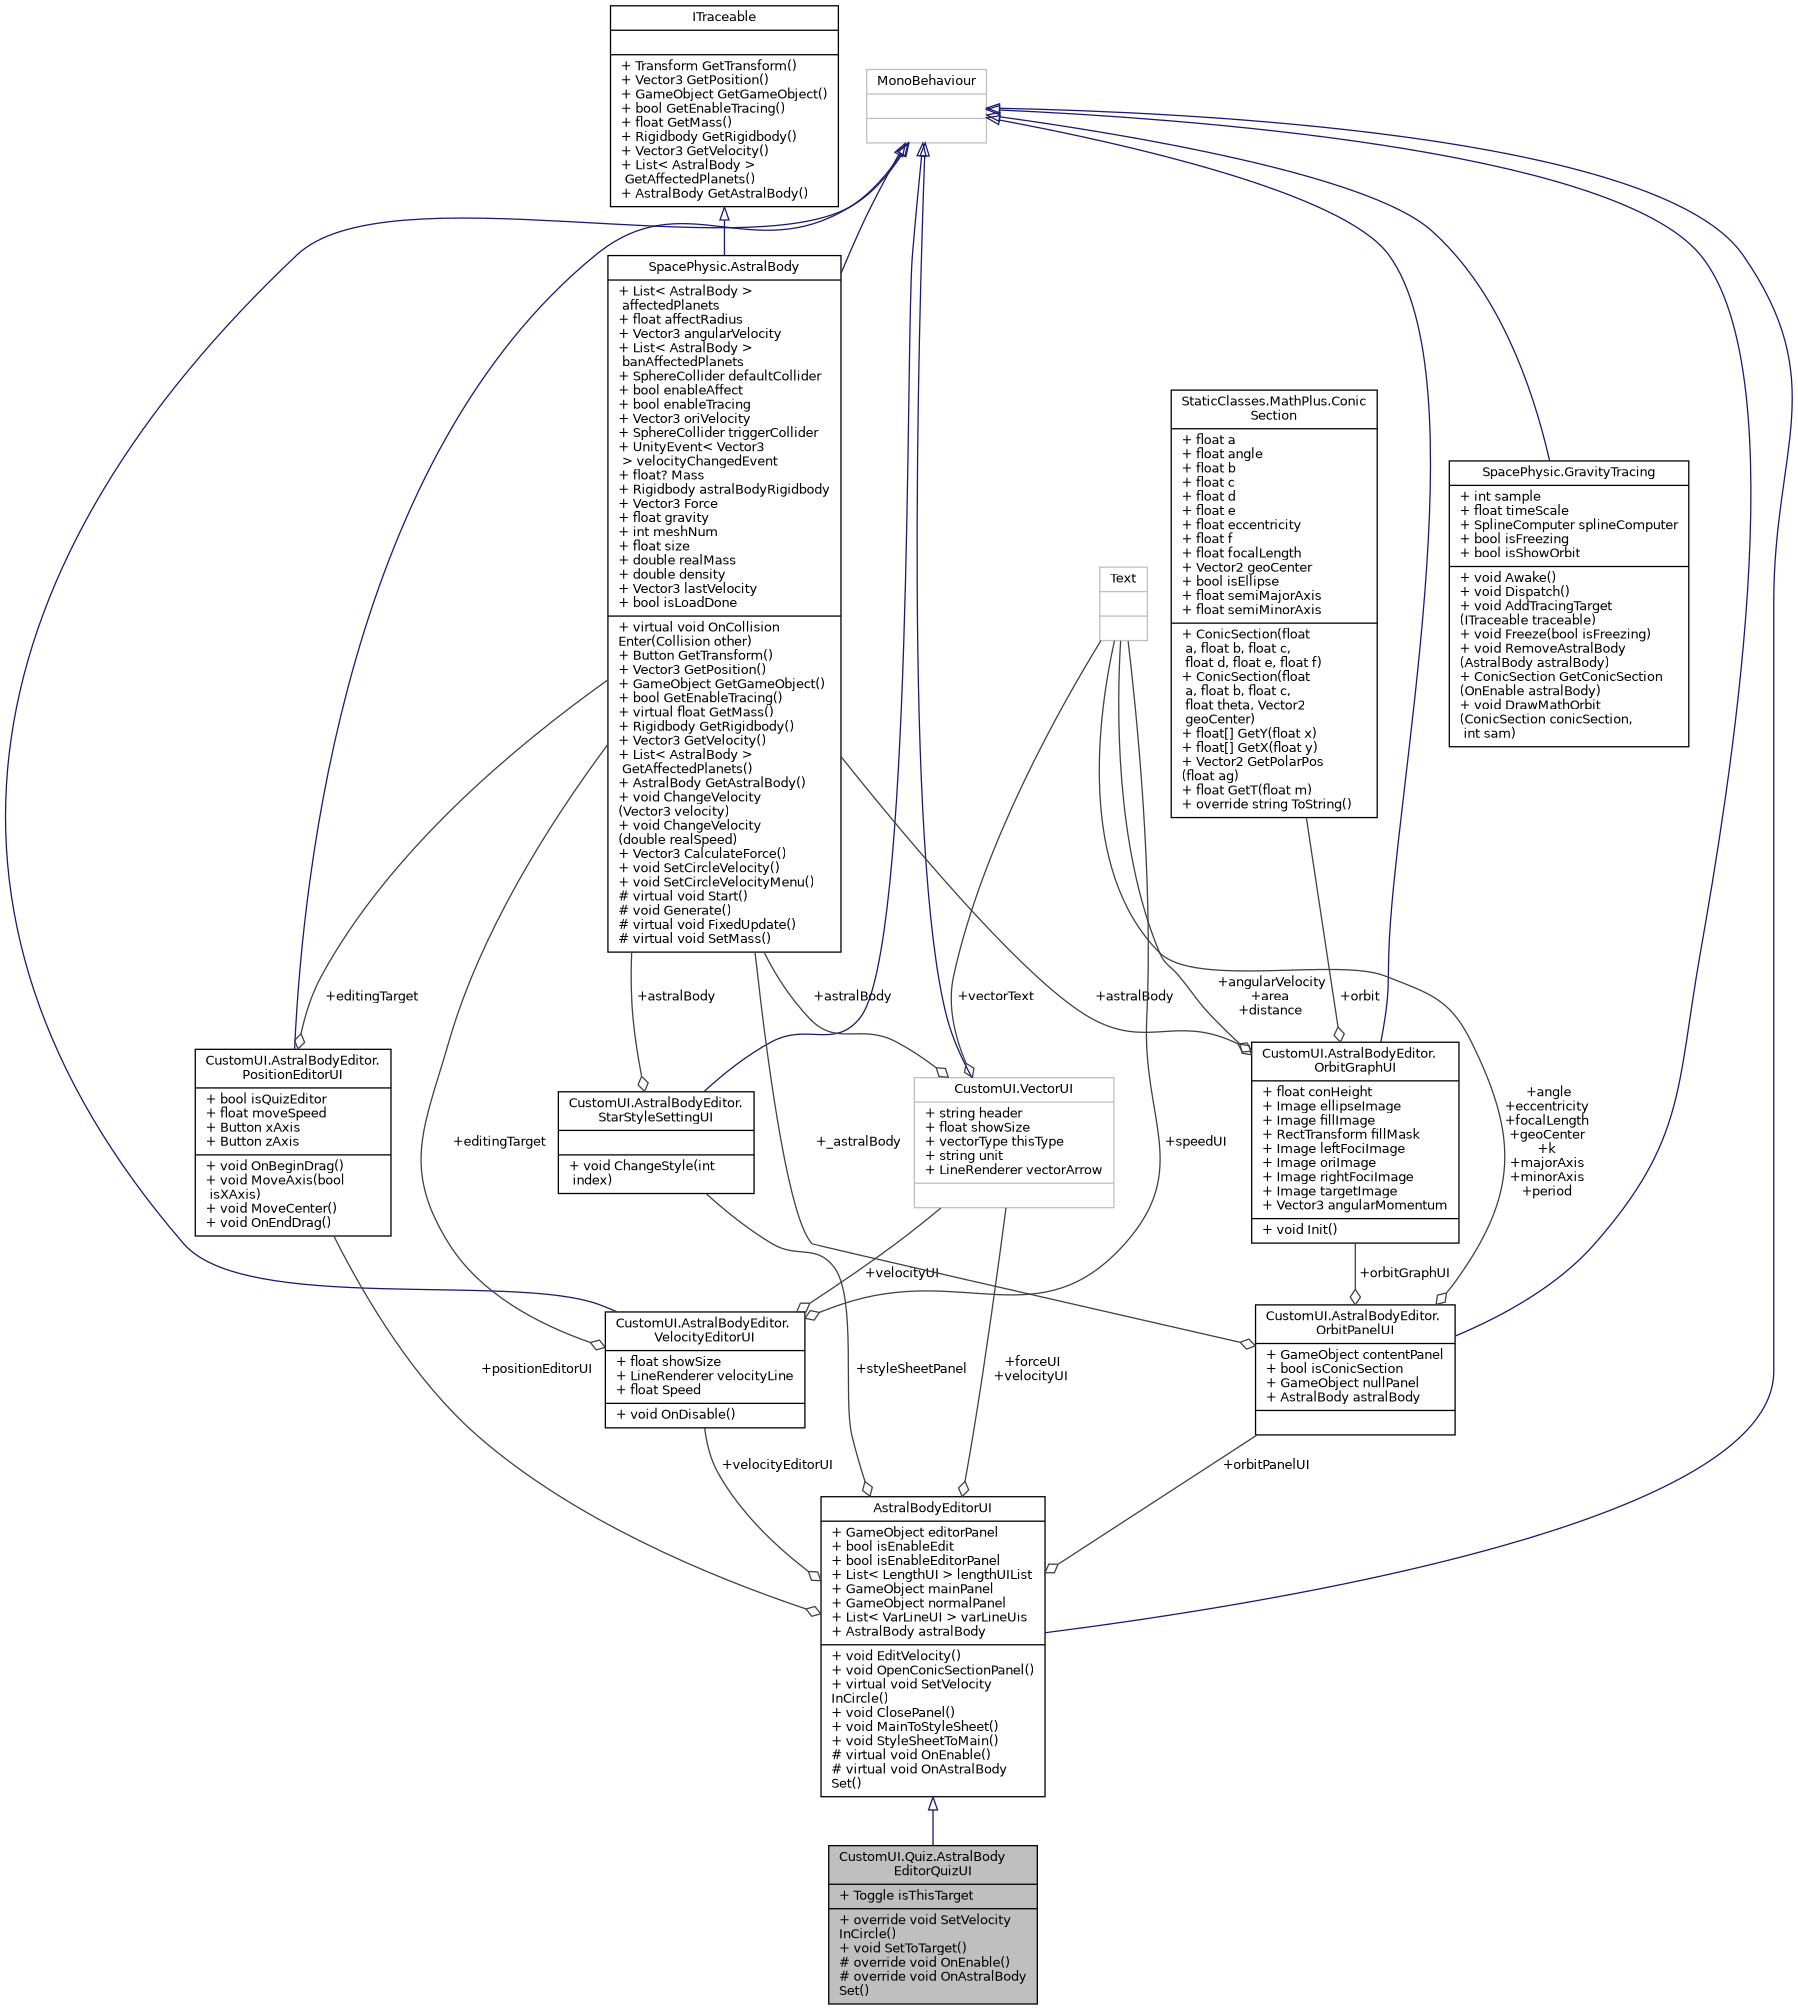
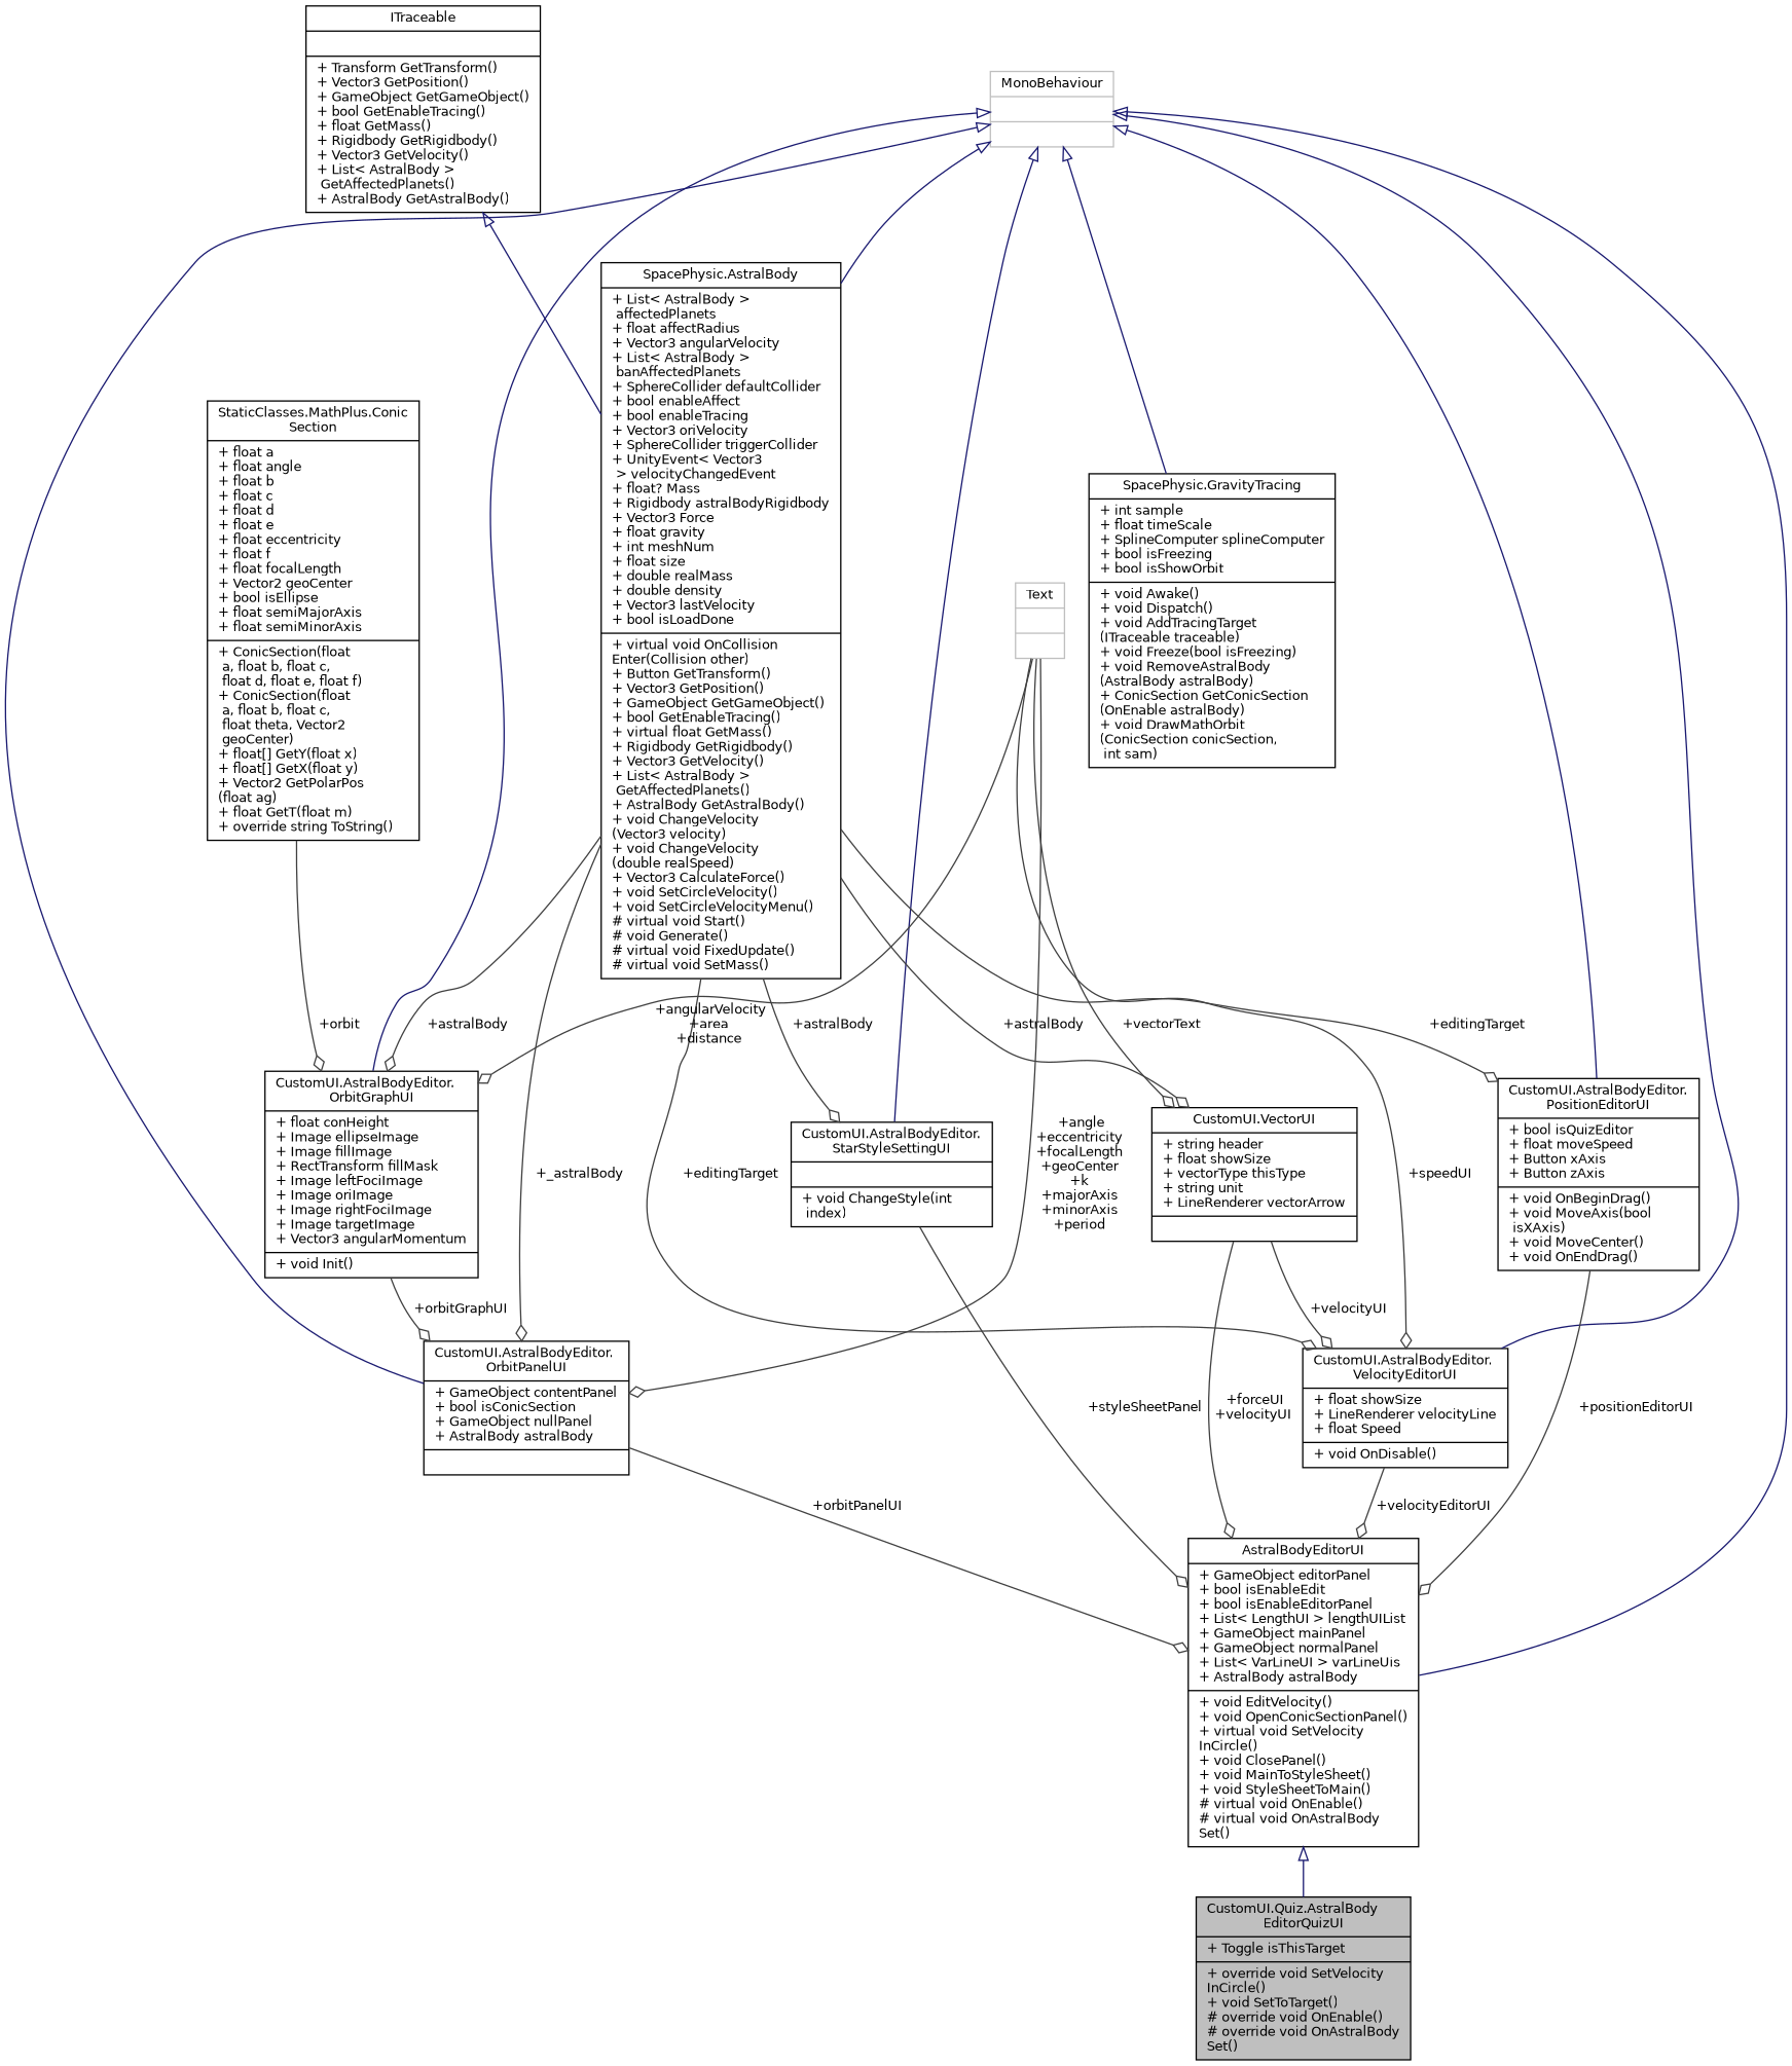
  digraph {
    node [color=black fillcolor=white fontname=Helvetica fontsize=10 shape=record style=filled]
    edge [color=grey25 fontname=Helvetica fontsize=10 labelfontname=Helvetica labelfontsize=10 style=solid arrowhead=odiamond]
    n1 [fillcolor=grey75 fontcolor=black height=0.2 label="{CustomUI.Quiz.AstralBody\lEditorQuizUI\n|+ Toggle isThisTarget\l|+ override void SetVelocity\lInCircle()\l+ void SetToTarget()\l# override void OnEnable()\l# override void OnAstralBody\lSet()\l}" width=0.4]
    n2 [height=0.2 label="{AstralBodyEditorUI\n|+ GameObject editorPanel\l+ bool isEnableEdit\l+ bool isEnableEditorPanel\l+ List\< LengthUI \> lengthUIList\l+ GameObject mainPanel\l+ GameObject normalPanel\l+ List\< VarLineUI \> varLineUis\l+ AstralBody astralBody\l|+ void EditVelocity()\l+ void OpenConicSectionPanel()\l+ virtual void SetVelocity\lInCircle()\l+ void ClosePanel()\l+ void MainToStyleSheet()\l+ void StyleSheetToMain()\l# virtual void OnEnable()\l# virtual void OnAstralBody\lSet()\l}" width=0.4]
    n3 [color=grey75 height=0.2 label="{MonoBehaviour\n||}" width=0.4]
-   n4 [color=grey75 height=0.2 label="{CustomUI.VectorUI\n|+ string header\l+ float showSize\l+ vectorType thisType\l+ string unit\l+ LineRenderer vectorArrow\l|}" width=0.4]
+   n4 [height=0.2 label="{CustomUI.VectorUI\n|+ string header\l+ float showSize\l+ vectorType thisType\l+ string unit\l+ LineRenderer vectorArrow\l|}" width=0.4]
    n5 [height=0.2 label="{SpacePhysic.AstralBody\n|+ List\< AstralBody \>\l affectedPlanets\l+ float affectRadius\l+ Vector3 angularVelocity\l+ List\< AstralBody \>\l banAffectedPlanets\l+ SphereCollider defaultCollider\l+ bool enableAffect\l+ bool enableTracing\l+ Vector3 oriVelocity\l+ SphereCollider triggerCollider\l+ UnityEvent\< Vector3\l \> velocityChangedEvent\l+ float? Mass\l+ Rigidbody astralBodyRigidbody\l+ Vector3 Force\l+ float gravity\l+ int meshNum\l+ float size\l+ double realMass\l+ double density\l+ Vector3 lastVelocity\l+ bool isLoadDone\l|+ virtual void OnCollision\lEnter(Collision other)\l+ Button GetTransform()\l+ Vector3 GetPosition()\l+ GameObject GetGameObject()\l+ bool GetEnableTracing()\l+ virtual float GetMass()\l+ Rigidbody GetRigidbody()\l+ Vector3 GetVelocity()\l+ List\< AstralBody \>\l GetAffectedPlanets()\l+ AstralBody GetAstralBody()\l+ void ChangeVelocity\l(Vector3 velocity)\l+ void ChangeVelocity\l(double realSpeed)\l+ Vector3 CalculateForce()\l+ void SetCircleVelocity()\l+ void SetCircleVelocityMenu()\l# virtual void Start()\l# void Generate()\l# virtual void FixedUpdate()\l# virtual void SetMass()\l}" width=0.4]
    n6 [height=0.2 label="{SpacePhysic.GravityTracing\n|+ int sample\l+ float timeScale\l+ SplineComputer splineComputer\l+ bool isFreezing\l+ bool isShowOrbit\l|+ void Awake()\l+ void Dispatch()\l+ void AddTracingTarget\l(ITraceable traceable)\l+ void Freeze(bool isFreezing)\l+ void RemoveAstralBody\l(AstralBody astralBody)\l+ ConicSection GetConicSection\l(OnEnable astralBody)\l+ void DrawMathOrbit\l(ConicSection conicSection,\l int sam)\l}" width=0.4]
    n7 [height=0.2 label="{CustomUI.AstralBodyEditor.\lOrbitPanelUI\n|+ GameObject contentPanel\l+ bool isConicSection\l+ GameObject nullPanel\l+ AstralBody astralBody\l|}" width=0.4]
    n8 [height=0.2 label="{CustomUI.AstralBodyEditor.\lOrbitGraphUI\n|+ float conHeight\l+ Image ellipseImage\l+ Image fillImage\l+ RectTransform fillMask\l+ Image leftFociImage\l+ Image oriImage\l+ Image rightFociImage\l+ Image targetImage\l+ Vector3 angularMomentum\l|+ void Init()\l}" width=0.4]
    n9 [height=0.2 label="{CustomUI.AstralBodyEditor.\lStarStyleSettingUI\n||+ void ChangeStyle(int\l index)\l}" width=0.4]
    n10 [height=0.2 label="{CustomUI.AstralBodyEditor.\lVelocityEditorUI\n|+ float showSize\l+ LineRenderer velocityLine\l+ float Speed\l|+ void OnDisable()\l}" width=0.4]
    n11 [height=0.2 label="{CustomUI.AstralBodyEditor.\lPositionEditorUI\n|+ bool isQuizEditor\l+ float moveSpeed\l+ Button xAxis\l+ Button zAxis\l|+ void OnBeginDrag()\l+ void MoveAxis(bool\l isXAxis)\l+ void MoveCenter()\l+ void OnEndDrag()\l}" width=0.4]
    n12 [color=grey75 height=0.2 label="{Text\n||}" width=0.4]
    n13 [height=0.2 label="{ITraceable\n||+ Transform GetTransform()\l+ Vector3 GetPosition()\l+ GameObject GetGameObject()\l+ bool GetEnableTracing()\l+ float GetMass()\l+ Rigidbody GetRigidbody()\l+ Vector3 GetVelocity()\l+ List\< AstralBody \>\l GetAffectedPlanets()\l+ AstralBody GetAstralBody()\l}" width=0.4]
    n14 [height=0.2 label="{StaticClasses.MathPlus.Conic\lSection\n|+ float a\l+ float angle\l+ float b\l+ float c\l+ float d\l+ float e\l+ float eccentricity\l+ float f\l+ float focalLength\l+ Vector2 geoCenter\l+ bool isEllipse\l+ float semiMajorAxis\l+ float semiMinorAxis\l|+  ConicSection(float\l a, float b, float c,\l float d, float e, float f)\l+  ConicSection(float\l a, float b, float c,\l float theta, Vector2\l geoCenter)\l+ float[] GetY(float x)\l+ float[] GetX(float y)\l+ Vector2 GetPolarPos\l(float ag)\l+ float GetT(float m)\l+ override string ToString()\l}" width=0.4]
    n2 -> n1 [arrowtail=onormal color=midnightblue dir=back arrowhead=""]
    n3 -> n2 [arrowtail=onormal color=midnightblue dir=back arrowhead=""]
-   n3 -> n4 [arrowtail=onormal color=midnightblue dir=back arrowhead=""]
    n3 -> n5 [arrowtail=onormal color=midnightblue dir=back arrowhead=""]
    n3 -> n6 [arrowtail=onormal color=midnightblue dir=back arrowhead=""]
    n3 -> n7 [arrowtail=onormal color=midnightblue dir=back arrowhead=""]
    n3 -> n8 [arrowtail=onormal color=midnightblue dir=back arrowhead=""]
    n3 -> n9 [arrowtail=onormal color=midnightblue dir=back arrowhead=""]
    n3 -> n10 [arrowtail=onormal color=midnightblue dir=back arrowhead=""]
    n3 -> n11 [arrowtail=onormal color=midnightblue dir=back arrowhead=""]
    n4 -> n2 [label=" +forceUI\n+velocityUI"]
    n4 -> n10 [label=" +velocityUI"]
    n5 -> n4 [label=" +astralBody"]
    n5 -> n7 [label=" +_astralBody"]
    n5 -> n8 [label=" +astralBody"]
    n5 -> n9 [label=" +astralBody"]
    n5 -> n10 [label=" +editingTarget"]
    n5 -> n11 [label=" +editingTarget"]
    n7 -> n2 [label=" +orbitPanelUI"]
    n8 -> n7 [label=" +orbitGraphUI"]
    n9 -> n2 [label=" +styleSheetPanel"]
    n10 -> n2 [label=" +velocityEditorUI"]
    n11 -> n2 [label=" +positionEditorUI"]
    n12 -> n4 [label=" +vectorText"]
    n12 -> n7 [label=" +angle\n+eccentricity\n+focalLength\n+geoCenter\n+k\n+majorAxis\n+minorAxis\n+period"]
    n12 -> n8 [label=" +angularVelocity\n+area\n+distance"]
    n12 -> n10 [label=" +speedUI"]
    n13 -> n5 [arrowtail=onormal color=midnightblue dir=back arrowhead=""]
    n14 -> n8 [label=" +orbit"]
  }
